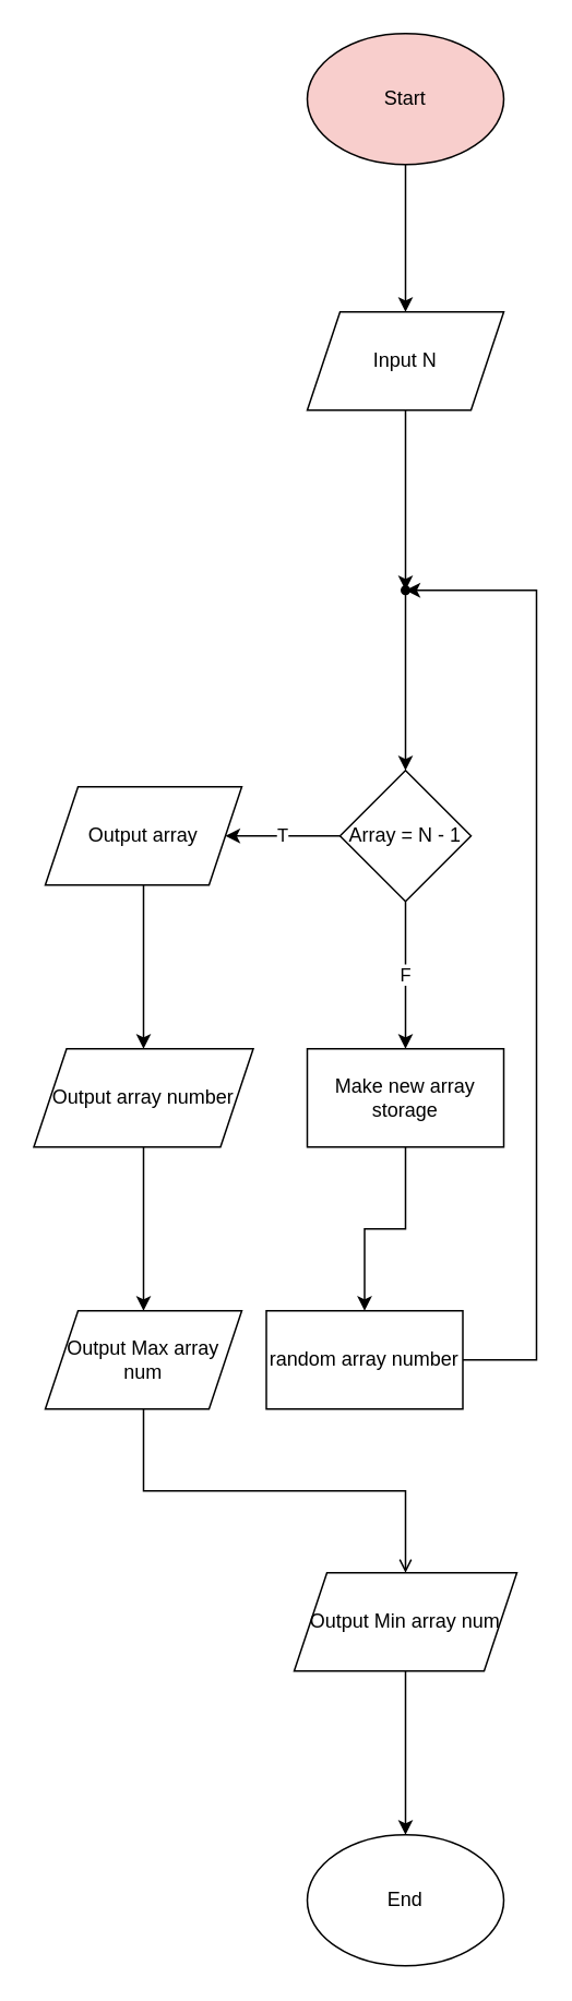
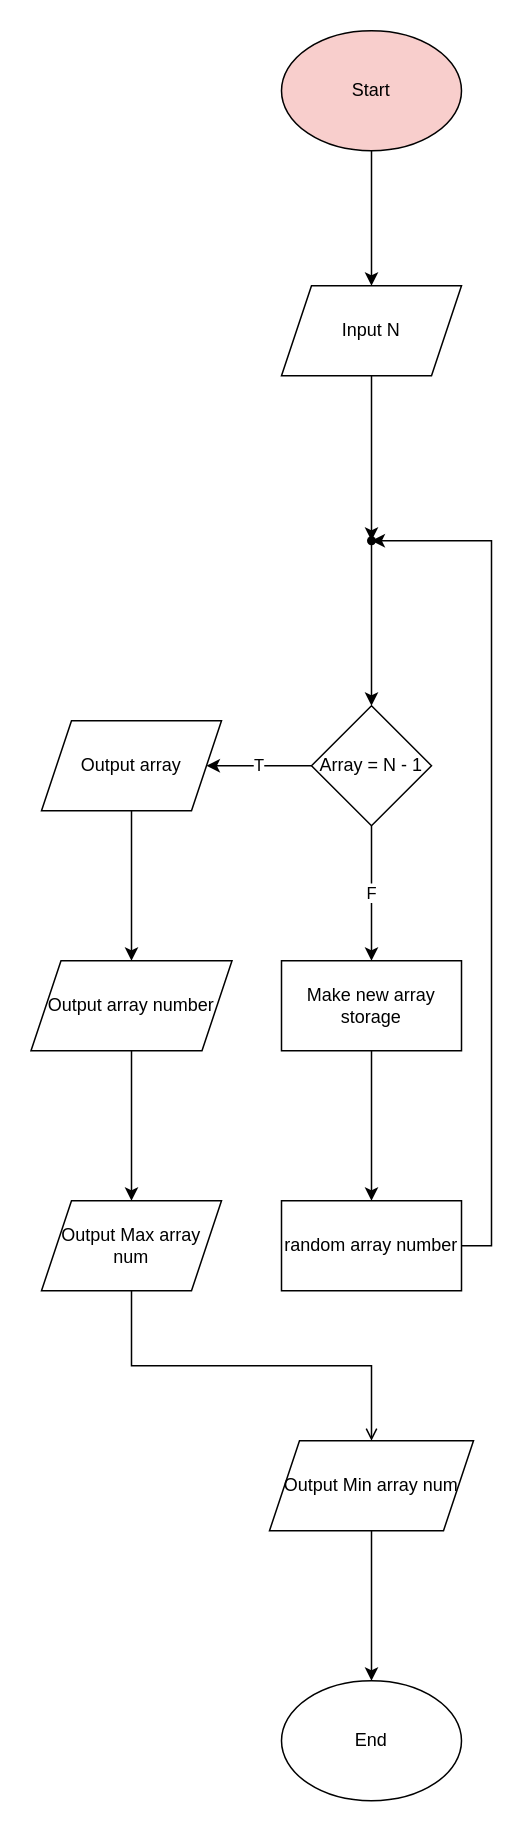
  <mxCell id="0" />
  <mxCell id="1" parent="0" />
  <mxCell id="2" value="" style="edgeStyle=orthogonalEdgeStyle;rounded=0;orthogonalLoop=1;jettySize=auto;html=1;" edge="1" parent="1" source="3" target="5"><mxGeometry relative="1" as="geometry" /></mxCell>
  <mxCell id="3" value="Start" style="ellipse;whiteSpace=wrap;html=1;fillColor=#f8cecc;" vertex="1" parent="1"><mxGeometry x="187" y="20" width="120" height="80" as="geometry" /></mxCell>
  <mxCell id="4" value="" style="edgeStyle=orthogonalEdgeStyle;rounded=0;orthogonalLoop=1;jettySize=auto;html=1;" edge="1" parent="1" source="5" target="13"><mxGeometry relative="1" as="geometry" /></mxCell>
  <mxCell id="5" value="Input N" style="shape=parallelogram;perimeter=parallelogramPerimeter;whiteSpace=wrap;html=1;fixedSize=1;" vertex="1" parent="1"><mxGeometry x="187" y="190" width="120" height="60" as="geometry" /></mxCell>
- <mxCell id="6" value="random array number" style="whiteSpace=wrap;html=1;" vertex="1" parent="1"><mxGeometry x="162" y="800" width="120" height="60" as="geometry" /></mxCell>
+ <mxCell id="6" value="random array number" style="whiteSpace=wrap;html=1;" vertex="1" parent="1"><mxGeometry x="187" y="800" width="120" height="60" as="geometry" /></mxCell>
  <mxCell id="7" value="F" style="edgeStyle=orthogonalEdgeStyle;rounded=0;orthogonalLoop=1;jettySize=auto;html=1;" edge="1" parent="1" source="9" target="11"><mxGeometry relative="1" as="geometry" /></mxCell>
  <mxCell id="8" value="T" style="edgeStyle=orthogonalEdgeStyle;rounded=0;orthogonalLoop=1;jettySize=auto;html=1;" edge="1" parent="1" source="9" target="16"><mxGeometry relative="1" as="geometry" /></mxCell>
  <mxCell id="9" value="Array = N - 1" style="rhombus;whiteSpace=wrap;html=1;" vertex="1" parent="1"><mxGeometry x="207" y="470" width="80" height="80" as="geometry" /></mxCell>
  <mxCell id="10" value="" style="edgeStyle=orthogonalEdgeStyle;rounded=0;orthogonalLoop=1;jettySize=auto;html=1;" edge="1" parent="1" source="11" target="6"><mxGeometry relative="1" as="geometry" /></mxCell>
  <mxCell id="11" value="Make new array storage" style="whiteSpace=wrap;html=1;" vertex="1" parent="1"><mxGeometry x="187" y="640" width="120" height="60" as="geometry" /></mxCell>
  <mxCell id="12" value="" style="edgeStyle=orthogonalEdgeStyle;rounded=0;orthogonalLoop=1;jettySize=auto;html=1;" edge="1" parent="1" source="13" target="9"><mxGeometry relative="1" as="geometry" /></mxCell>
  <mxCell id="13" value="" style="shape=waypoint;sketch=0;size=6;pointerEvents=1;points=[];fillColor=default;resizable=0;rotatable=0;perimeter=centerPerimeter;snapToPoint=1;" vertex="1" parent="1"><mxGeometry x="237" y="350" width="20" height="20" as="geometry" /></mxCell>
  <mxCell id="14" style="edgeStyle=orthogonalEdgeStyle;rounded=0;orthogonalLoop=1;jettySize=auto;html=1;exitX=1;exitY=0.5;exitDx=0;exitDy=0;entryX=0.94;entryY=0.58;entryDx=0;entryDy=0;entryPerimeter=0;" edge="1" parent="1" source="6" target="13"><mxGeometry relative="1" as="geometry"><Array as="points"><mxPoint x="327" y="830" /><mxPoint x="327" y="360" /></Array></mxGeometry></mxCell>
  <mxCell id="15" value="" style="edgeStyle=orthogonalEdgeStyle;rounded=0;orthogonalLoop=1;jettySize=auto;html=1;" edge="1" parent="1" source="16" target="18"><mxGeometry relative="1" as="geometry" /></mxCell>
  <mxCell id="16" value="Output array" style="shape=parallelogram;perimeter=parallelogramPerimeter;whiteSpace=wrap;html=1;fixedSize=1;" vertex="1" parent="1"><mxGeometry x="27" y="480" width="120" height="60" as="geometry" /></mxCell>
  <mxCell id="17" value="" style="edgeStyle=orthogonalEdgeStyle;rounded=0;orthogonalLoop=1;jettySize=auto;html=1;" edge="1" parent="1" source="18" target="20"><mxGeometry relative="1" as="geometry" /></mxCell>
  <mxCell id="18" value="Output array number" style="shape=parallelogram;perimeter=parallelogramPerimeter;whiteSpace=wrap;html=1;fixedSize=1;" vertex="1" parent="1"><mxGeometry x="20" y="640" width="134" height="60" as="geometry" /></mxCell>
  <mxCell id="19" style="edgeStyle=orthogonalEdgeStyle;rounded=0;orthogonalLoop=1;jettySize=auto;html=1;exitX=0.5;exitY=1;exitDx=0;exitDy=0;entryX=0.5;entryY=0;entryDx=0;entryDy=0;endArrow=open;" edge="1" parent="1" source="20" target="22"><mxGeometry relative="1" as="geometry" /></mxCell>
  <mxCell id="20" value="Output Max array num" style="shape=parallelogram;perimeter=parallelogramPerimeter;whiteSpace=wrap;html=1;fixedSize=1;" vertex="1" parent="1"><mxGeometry x="27" y="800" width="120" height="60" as="geometry" /></mxCell>
  <mxCell id="21" value="" style="edgeStyle=orthogonalEdgeStyle;rounded=0;orthogonalLoop=1;jettySize=auto;html=1;" edge="1" parent="1" source="22" target="23"><mxGeometry relative="1" as="geometry" /></mxCell>
  <mxCell id="22" value="Output Min array num" style="shape=parallelogram;perimeter=parallelogramPerimeter;whiteSpace=wrap;html=1;fixedSize=1;" vertex="1" parent="1"><mxGeometry x="179" y="960" width="136" height="60" as="geometry" /></mxCell>
  <mxCell id="23" value="End" style="ellipse;whiteSpace=wrap;html=1;" vertex="1" parent="1"><mxGeometry x="187" y="1120" width="120" height="80" as="geometry" /></mxCell>
